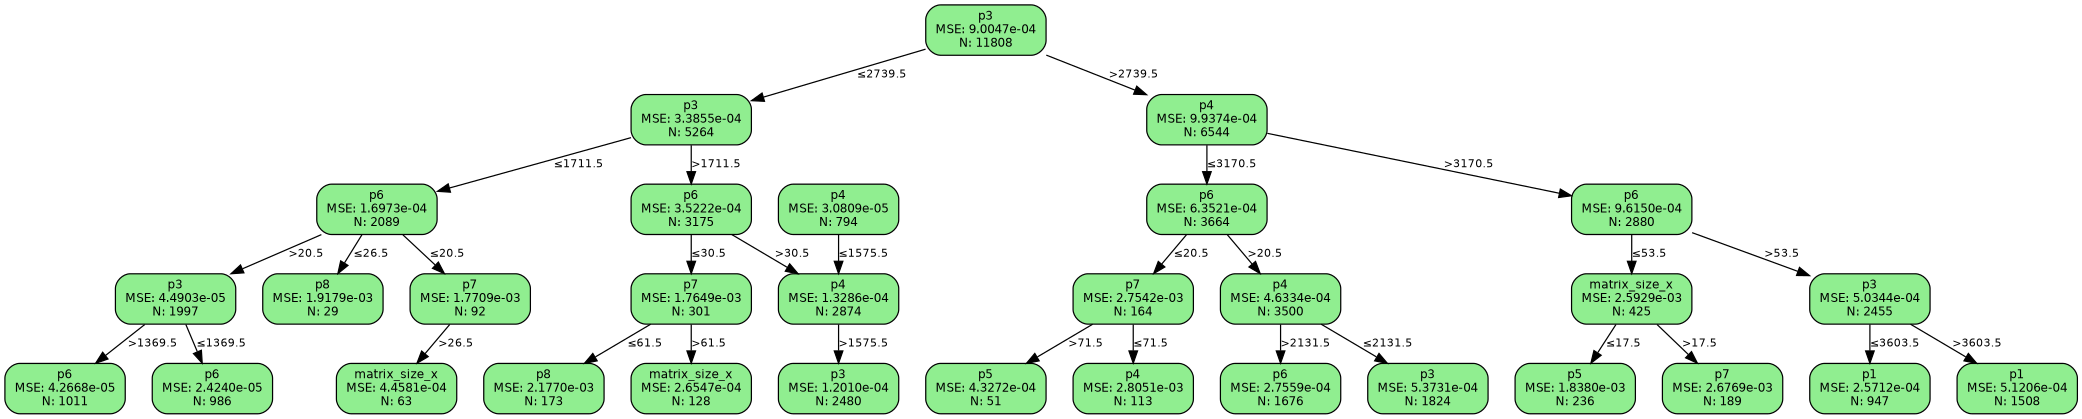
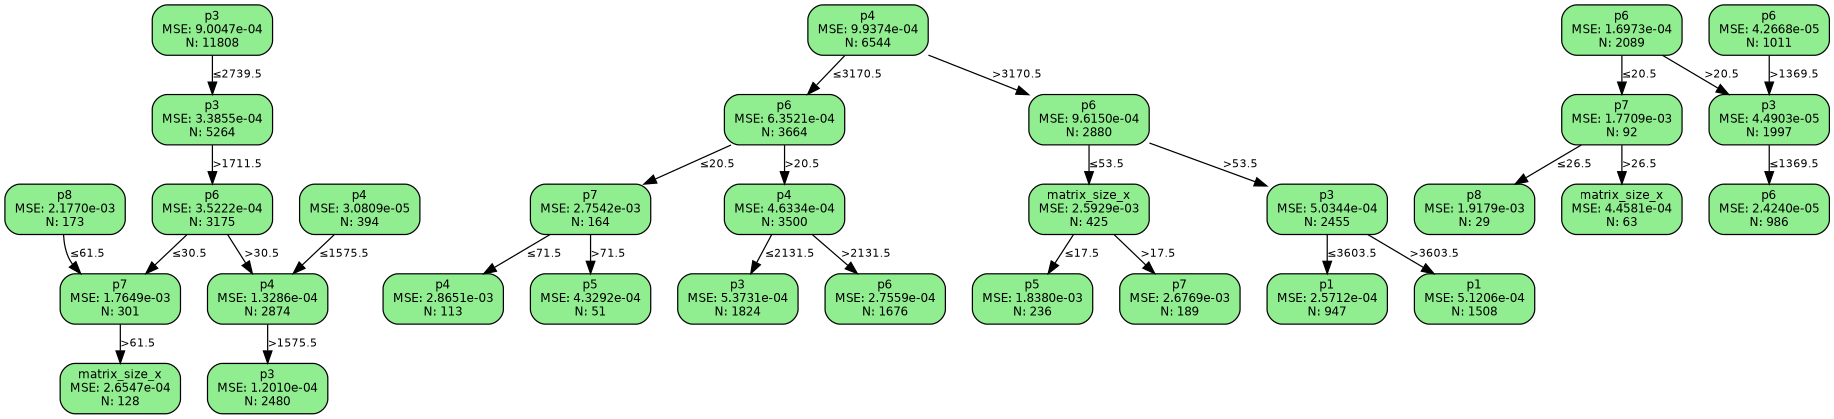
  digraph {
    nodesep=0.3
    rankdir=TB
    ranksep=0.3
    node [color=black fillcolor=lightgreen fontname=helvetica fontsize=10 shape=box style="rounded,filled"]
    edge [fontname=helvetica fontsize=9]
    n1 [label="p3\nMSE: 9.0047e-04\nN: 11808"]
    n2 [label="p3\nMSE: 3.3855e-04\nN: 5264"]
    n3 [label="p4\nMSE: 9.9374e-04\nN: 6544"]
    n4 [label="p6\nMSE: 1.6973e-04\nN: 2089"]
    n5 [label="p6\nMSE: 3.5222e-04\nN: 3175"]
    n6 [label="p6\nMSE: 6.3521e-04\nN: 3664"]
    n7 [label="p6\nMSE: 9.6150e-04\nN: 2880"]
    n8 [label="p7\nMSE: 1.7709e-03\nN: 92"]
    n9 [label="p3\nMSE: 4.4903e-05\nN: 1997"]
    n10 [label="p7\nMSE: 1.7649e-03\nN: 301"]
    n11 [label="p4\nMSE: 1.3286e-04\nN: 2874"]
    n12 [label="p8\nMSE: 1.9179e-03\nN: 29"]
    n13 [label="matrix_size_x\nMSE: 4.4581e-04\nN: 63"]
    n14 [label="p6\nMSE: 2.4240e-05\nN: 986"]
    n15 [label="p6\nMSE: 4.2668e-05\nN: 1011"]
    n16 [label="p8\nMSE: 2.1770e-03\nN: 173"]
    n17 [label="matrix_size_x\nMSE: 2.6547e-04\nN: 128"]
    n18 [label="p3\nMSE: 1.2010e-04\nN: 2480"]
-   n19 [label="p4\nMSE: 3.0809e-05\nN: 794"]
+   n19 [label="p4\nMSE: 3.0809e-05\nN: 394"]
    n20 [label="p7\nMSE: 2.7542e-03\nN: 164"]
    n21 [label="p4\nMSE: 4.6334e-04\nN: 3500"]
    n22 [label="matrix_size_x\nMSE: 2.5929e-03\nN: 425"]
    n23 [label="p3\nMSE: 5.0344e-04\nN: 2455"]
-   n24 [label="p4\nMSE: 2.8051e-03\nN: 113"]
-   n25 [label="p5\nMSE: 4.3272e-04\nN: 51"]
+   n24 [label="p4\nMSE: 2.8651e-03\nN: 113"]
+   n25 [label="p5\nMSE: 4.3292e-04\nN: 51"]
    n26 [label="p3\nMSE: 5.3731e-04\nN: 1824"]
    n27 [label="p6\nMSE: 2.7559e-04\nN: 1676"]
    n28 [label="p5\nMSE: 1.8380e-03\nN: 236"]
    n29 [label="p7\nMSE: 2.6769e-03\nN: 189"]
    n30 [label="p1\nMSE: 2.5712e-04\nN: 947"]
    n31 [label="p1\nMSE: 5.1206e-04\nN: 1508"]
    n1 -> n2 [label="≤2739.5"]
-   n1 -> n3 [label=">2739.5"]
-   n2 -> n4 [label="≤1711.5"]
    n2 -> n5 [label=">1711.5"]
    n3 -> n6 [label="≤3170.5"]
    n3 -> n7 [label=">3170.5"]
    n4 -> n8 [label="≤20.5"]
    n4 -> n9 [label=">20.5"]
    n5 -> n10 [label="≤30.5"]
    n5 -> n11 [label=">30.5"]
    n6 -> n20 [label="≤20.5"]
    n6 -> n21 [label=">20.5"]
    n7 -> n22 [label="≤53.5"]
    n7 -> n23 [label=">53.5"]
-   n4 -> n12 [label="≤26.5"]
+   n8 -> n12 [label="≤26.5"]
    n8 -> n13 [label=">26.5"]
    n9 -> n14 [label="≤1369.5"]
-   n9 -> n15 [label=">1369.5"]
-   n10 -> n16 [label="≤61.5"]
+   n15 -> n9 [label=">1369.5"]
+   n16 -> n10 [label="≤61.5"]
    n10 -> n17 [label=">61.5"]
    n11 -> n18 [label=">1575.5"]
    n19 -> n11 [label="≤1575.5"]
    n20 -> n24 [label="≤71.5"]
    n20 -> n25 [label=">71.5"]
    n21 -> n26 [label="≤2131.5"]
    n21 -> n27 [label=">2131.5"]
    n22 -> n28 [label="≤17.5"]
    n22 -> n29 [label=">17.5"]
    n23 -> n30 [label="≤3603.5"]
    n23 -> n31 [label=">3603.5"]
  }
